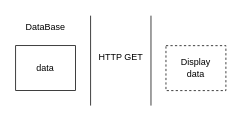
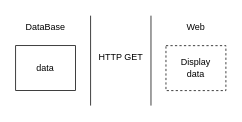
  <mxCell id="0" />
  <mxCell id="1" parent="0" />
  <mxCell id="2" value="DataBase" style="text;html=1;align=center;verticalAlign=middle;resizable=0;points=[];autosize=1;strokeColor=none;fillColor=none;" vertex="1" parent="1"><mxGeometry x="20.41" y="20" width="80" height="30" as="geometry" /></mxCell>
+ <mxCell id="3" value="Web" style="text;html=1;strokeColor=none;fillColor=none;align=center;verticalAlign=middle;whiteSpace=wrap;rounded=0;" vertex="1" parent="1"><mxGeometry x="231" y="20" width="60" height="30" as="geometry" /></mxCell>
  <mxCell id="4" value="" style="endArrow=none;html=1;rounded=0;" edge="1" parent="1"><mxGeometry width="50" height="50" relative="1" as="geometry"><mxPoint x="120.41" y="140" as="sourcePoint" /><mxPoint x="120.41" y="20" as="targetPoint" /></mxGeometry></mxCell>
  <mxCell id="5" value="" style="endArrow=none;html=1;rounded=0;" edge="1" parent="1"><mxGeometry width="50" height="50" relative="1" as="geometry"><mxPoint x="201" y="140" as="sourcePoint" /><mxPoint x="201" y="20" as="targetPoint" /></mxGeometry></mxCell>
  <mxCell id="6" value="data" style="rounded=0;whiteSpace=wrap;html=1;" vertex="1" parent="1"><mxGeometry x="20.41" y="60" width="80" height="60" as="geometry" /></mxCell>
  <mxCell id="7" value="Display&lt;br&gt;data" style="rounded=0;whiteSpace=wrap;html=1;dashed=1;" vertex="1" parent="1"><mxGeometry x="221" y="60" width="80" height="60" as="geometry" /></mxCell>
  <mxCell id="8" value="HTTP GET" style="text;html=1;strokeColor=none;fillColor=none;align=center;verticalAlign=middle;whiteSpace=wrap;rounded=0;" vertex="1" parent="1"><mxGeometry x="121" y="60" width="80" height="30" as="geometry" /></mxCell>
